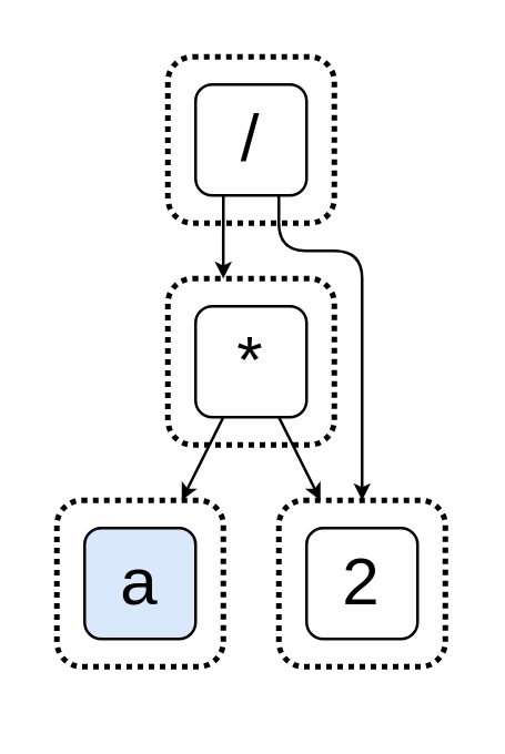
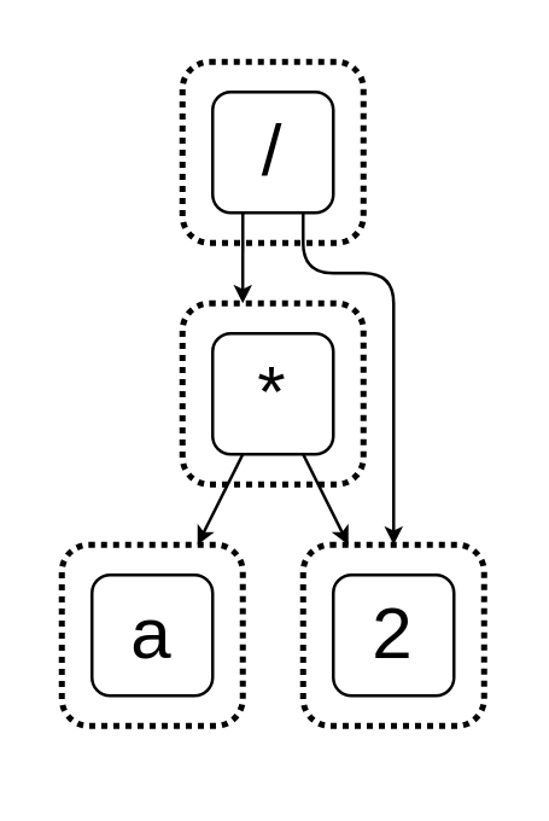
  <mxCell id="0" />
  <mxCell id="1" parent="0" />
  <mxCell id="2" value="" style="rounded=1;whiteSpace=wrap;html=1;fillColor=none;dashed=1;dashPattern=1 1;strokeWidth=2;" parent="1" vertex="1"><mxGeometry x="20" y="180" width="60" height="60" as="geometry" /></mxCell>
  <mxCell id="3" value="" style="rounded=1;whiteSpace=wrap;html=1;fillColor=none;dashed=1;dashPattern=1 1;strokeWidth=2;" parent="1" vertex="1"><mxGeometry x="100" y="180" width="60" height="60" as="geometry" /></mxCell>
  <mxCell id="4" value="" style="rounded=1;whiteSpace=wrap;html=1;fillColor=none;dashed=1;dashPattern=1 1;strokeWidth=2;" parent="1" vertex="1"><mxGeometry x="60" y="20" width="60" height="60" as="geometry" /></mxCell>
  <mxCell id="5" value="" style="rounded=1;whiteSpace=wrap;html=1;fillColor=none;dashed=1;dashPattern=1 1;strokeWidth=2;" parent="1" vertex="1"><mxGeometry x="60" y="100" width="60" height="60" as="geometry" /></mxCell>
  <mxCell id="6" style="edgeStyle=none;orthogonalLoop=1;jettySize=auto;html=1;exitX=0.75;exitY=1;exitDx=0;exitDy=0;strokeColor=#000000;rounded=1;endSize=3;" parent="1" source="7" target="3" edge="1"><mxGeometry relative="1" as="geometry"><mxPoint x="264.79" y="105.933" as="targetPoint" /><Array as="points"><mxPoint x="100" y="90" /><mxPoint x="130" y="90" /></Array></mxGeometry></mxCell>
  <mxCell id="7" value="&lt;font style=&quot;font-size: 24px;&quot;&gt;/&lt;/font&gt;" style="rounded=1;whiteSpace=wrap;html=1;fontSize=24;verticalAlign=middle;" parent="1" vertex="1"><mxGeometry x="70" y="30" width="40" height="40" as="geometry" /></mxCell>
- <mxCell id="8" value="&lt;font style=&quot;font-size: 24px;&quot;&gt;a&lt;/font&gt;" style="rounded=1;whiteSpace=wrap;html=1;fontSize=24;verticalAlign=middle;fillColor=#dae8fc;" parent="1" vertex="1"><mxGeometry x="30" y="190" width="40" height="40" as="geometry" /></mxCell>
+ <mxCell id="8" value="&lt;font style=&quot;font-size: 24px;&quot;&gt;a&lt;/font&gt;" style="rounded=1;whiteSpace=wrap;html=1;fontSize=24;verticalAlign=middle;" parent="1" vertex="1"><mxGeometry x="30" y="190" width="40" height="40" as="geometry" /></mxCell>
  <mxCell id="9" value="*" style="rounded=1;whiteSpace=wrap;html=1;fontSize=24;verticalAlign=middle;" parent="1" vertex="1"><mxGeometry x="70" y="110" width="40" height="40" as="geometry" /></mxCell>
  <mxCell id="10" value="&lt;font style=&quot;font-size: 24px;&quot;&gt;2&lt;/font&gt;" style="rounded=1;whiteSpace=wrap;html=1;fontSize=24;verticalAlign=middle;" parent="1" vertex="1"><mxGeometry x="110" y="190" width="40" height="40" as="geometry" /></mxCell>
  <mxCell id="11" value="" style="endArrow=classic;html=1;strokeWidth=1;exitX=0.25;exitY=1;exitDx=0;exitDy=0;endSize=3;" parent="1" source="9" target="2" edge="1"><mxGeometry width="50" height="50" relative="1" as="geometry"><mxPoint x="105" y="160" as="sourcePoint" /><mxPoint x="109.5" y="210" as="targetPoint" /></mxGeometry></mxCell>
  <mxCell id="12" value="" style="endArrow=classic;html=1;strokeWidth=1;exitX=0.75;exitY=1;exitDx=0;exitDy=0;endSize=3;" parent="1" source="9" target="3" edge="1"><mxGeometry width="50" height="50" relative="1" as="geometry"><mxPoint x="120" y="160" as="sourcePoint" /><mxPoint x="87.02" y="198.98" as="targetPoint" /></mxGeometry></mxCell>
  <mxCell id="13" value="" style="endArrow=classic;html=1;strokeWidth=1;exitX=0.25;exitY=1;exitDx=0;exitDy=0;endSize=3;entryX=0.333;entryY=0;entryDx=0;entryDy=0;entryPerimeter=0;" parent="1" source="7" target="5" edge="1"><mxGeometry width="50" height="50" relative="1" as="geometry"><mxPoint x="150" y="160" as="sourcePoint" /><mxPoint x="127.02" y="188.98" as="targetPoint" /></mxGeometry></mxCell>
  <mxCell id="14" value="" style="endArrow=none;html=1;strokeColor=#FFFFFF;" parent="1" edge="1"><mxGeometry width="50" height="50" relative="1" as="geometry"><mxPoint x="100" y="250" as="sourcePoint" /><mxPoint x="160" y="250" as="targetPoint" /></mxGeometry></mxCell>
